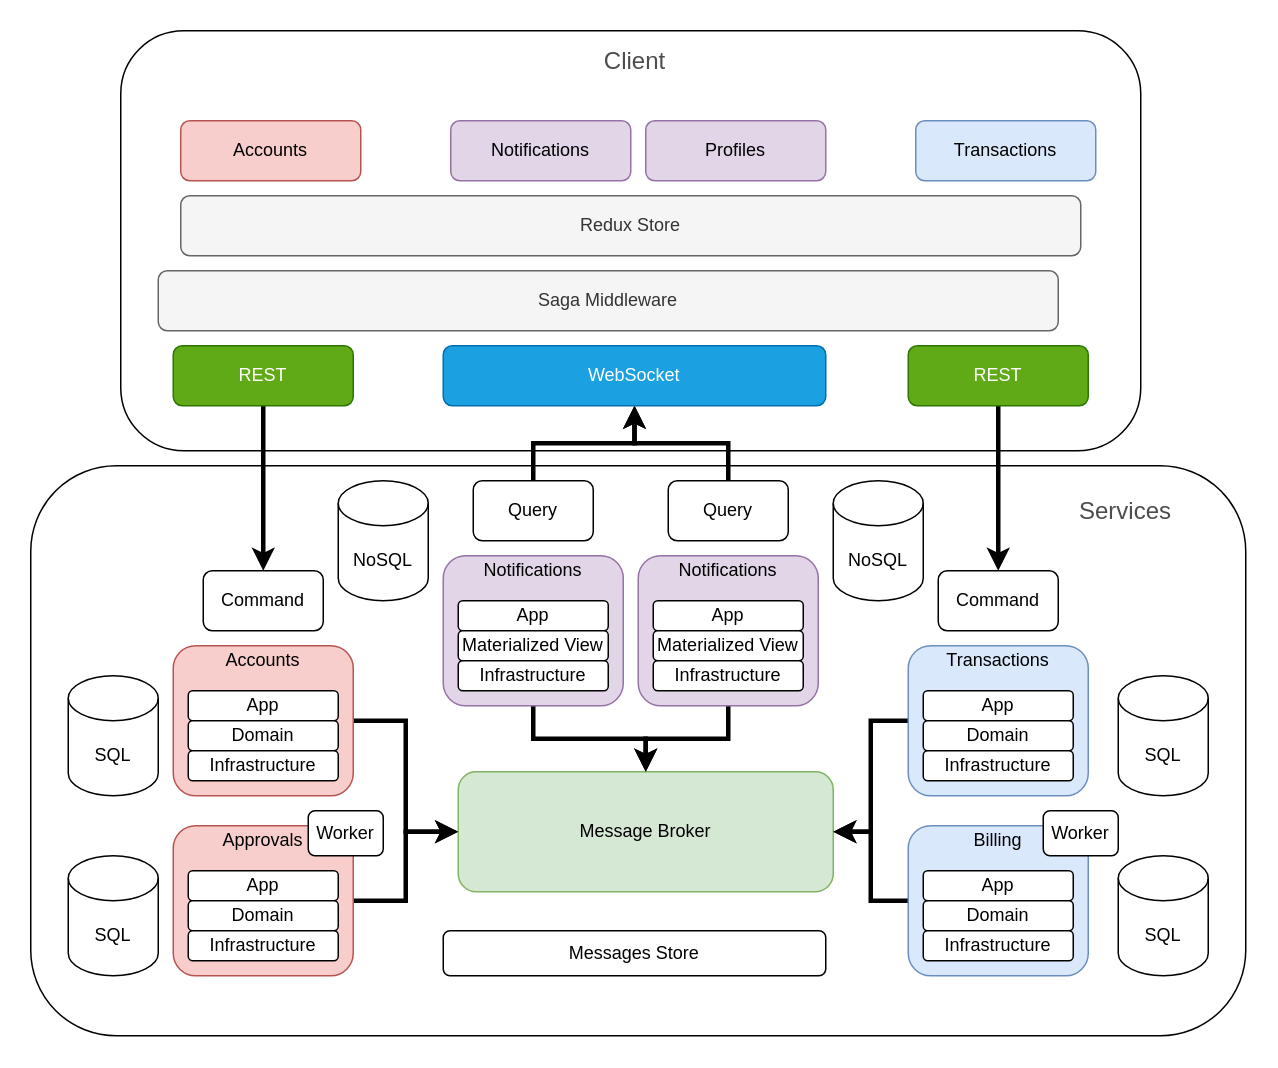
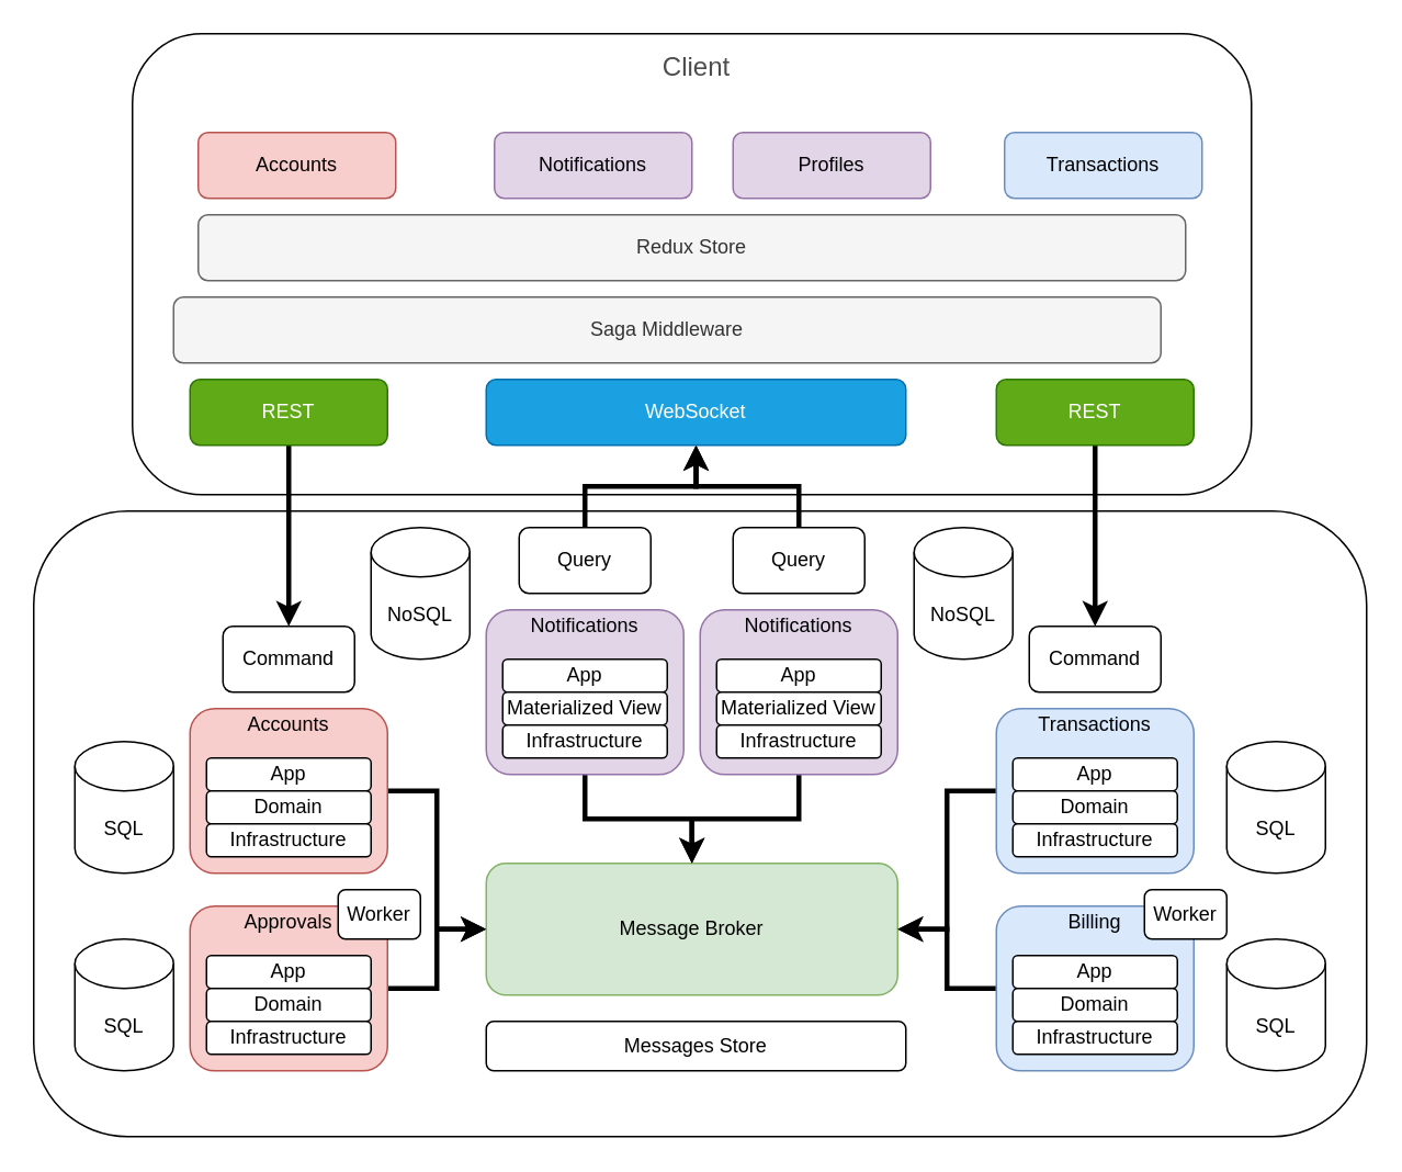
  <mxCell id="0" />
  <mxCell id="1" parent="0" />
  <mxCell id="2" value="" style="rounded=1;whiteSpace=wrap;html=1;" vertex="1" parent="1"><mxGeometry x="20" y="310" width="810" height="380" as="geometry" /></mxCell>
  <mxCell id="3" value="" style="rounded=1;whiteSpace=wrap;html=1;" vertex="1" parent="1"><mxGeometry x="80" y="20" width="680" height="280" as="geometry" /></mxCell>
  <mxCell id="4" style="edgeStyle=orthogonalEdgeStyle;rounded=0;orthogonalLoop=1;jettySize=auto;html=1;entryX=0;entryY=0.5;entryDx=0;entryDy=0;strokeWidth=3;" edge="1" parent="1" source="5" target="6"><mxGeometry relative="1" as="geometry" /></mxCell>
  <mxCell id="5" value="" style="rounded=1;whiteSpace=wrap;html=1;fillColor=#f8cecc;strokeColor=#b85450;" vertex="1" parent="1"><mxGeometry x="115" y="430" width="120" height="100" as="geometry" /></mxCell>
- <mxCell id="6" value="Message Broker" style="rounded=1;whiteSpace=wrap;html=1;fillColor=#d5e8d4;strokeColor=#82b366;" vertex="1" parent="1"><mxGeometry x="305" y="514" width="250" height="80" as="geometry" /></mxCell>
+ <mxCell id="6" value="Message Broker" style="rounded=1;whiteSpace=wrap;html=1;fillColor=#d5e8d4;strokeColor=#82b366;" vertex="1" parent="1"><mxGeometry x="295" y="524" width="250" height="80" as="geometry" /></mxCell>
  <mxCell id="7" value="Command" style="rounded=1;whiteSpace=wrap;html=1;" vertex="1" parent="1"><mxGeometry x="135" y="380" width="80" height="40" as="geometry" /></mxCell>
  <mxCell id="8" style="edgeStyle=orthogonalEdgeStyle;rounded=0;orthogonalLoop=1;jettySize=auto;html=1;entryX=0.5;entryY=1;entryDx=0;entryDy=0;strokeWidth=3;" edge="1" parent="1" source="9" target="57"><mxGeometry relative="1" as="geometry" /></mxCell>
  <mxCell id="9" value="Query" style="rounded=1;whiteSpace=wrap;html=1;" vertex="1" parent="1"><mxGeometry x="315" y="320" width="80" height="40" as="geometry" /></mxCell>
  <mxCell id="10" value="App" style="rounded=1;whiteSpace=wrap;html=1;" vertex="1" parent="1"><mxGeometry x="125" y="460" width="100" height="20" as="geometry" /></mxCell>
  <mxCell id="11" value="Domain" style="rounded=1;whiteSpace=wrap;html=1;" vertex="1" parent="1"><mxGeometry x="125" y="480" width="100" height="20" as="geometry" /></mxCell>
  <mxCell id="12" value="Infrastructure" style="rounded=1;whiteSpace=wrap;html=1;" vertex="1" parent="1"><mxGeometry x="125" y="500" width="100" height="20" as="geometry" /></mxCell>
  <mxCell id="13" value="Accounts" style="text;html=1;strokeColor=none;fillColor=none;align=center;verticalAlign=middle;whiteSpace=wrap;rounded=0;" vertex="1" parent="1"><mxGeometry x="140" y="430" width="70" height="20" as="geometry" /></mxCell>
  <mxCell id="14" value="SQL" style="shape=cylinder3;whiteSpace=wrap;html=1;boundedLbl=1;backgroundOutline=1;size=15;" vertex="1" parent="1"><mxGeometry x="45" y="450" width="60" height="80" as="geometry" /></mxCell>
  <mxCell id="15" style="edgeStyle=orthogonalEdgeStyle;rounded=0;orthogonalLoop=1;jettySize=auto;html=1;exitX=0.5;exitY=1;exitDx=0;exitDy=0;entryX=0.5;entryY=0;entryDx=0;entryDy=0;strokeWidth=3;" edge="1" parent="1" source="16" target="6"><mxGeometry relative="1" as="geometry" /></mxCell>
  <mxCell id="16" value="" style="rounded=1;whiteSpace=wrap;html=1;fillColor=#e1d5e7;strokeColor=#9673a6;" vertex="1" parent="1"><mxGeometry x="295" y="370" width="120" height="100" as="geometry" /></mxCell>
  <mxCell id="17" value="App" style="rounded=1;whiteSpace=wrap;html=1;" vertex="1" parent="1"><mxGeometry x="305" y="400" width="100" height="20" as="geometry" /></mxCell>
  <mxCell id="18" value="Materialized View" style="rounded=1;whiteSpace=wrap;html=1;" vertex="1" parent="1"><mxGeometry x="305" y="420" width="100" height="20" as="geometry" /></mxCell>
  <mxCell id="19" value="Infrastructure" style="rounded=1;whiteSpace=wrap;html=1;" vertex="1" parent="1"><mxGeometry x="305" y="440" width="100" height="20" as="geometry" /></mxCell>
  <mxCell id="20" value="Notifications" style="text;html=1;strokeColor=none;fillColor=none;align=center;verticalAlign=middle;whiteSpace=wrap;rounded=0;" vertex="1" parent="1"><mxGeometry x="320" y="370" width="70" height="20" as="geometry" /></mxCell>
  <mxCell id="21" value="NoSQL" style="shape=cylinder3;whiteSpace=wrap;html=1;boundedLbl=1;backgroundOutline=1;size=15;" vertex="1" parent="1"><mxGeometry x="225" y="320" width="60" height="80" as="geometry" /></mxCell>
  <mxCell id="22" style="edgeStyle=orthogonalEdgeStyle;rounded=0;orthogonalLoop=1;jettySize=auto;html=1;entryX=0;entryY=0.5;entryDx=0;entryDy=0;strokeWidth=3;" edge="1" parent="1" source="23" target="6"><mxGeometry relative="1" as="geometry" /></mxCell>
  <mxCell id="23" value="" style="rounded=1;whiteSpace=wrap;html=1;fillColor=#f8cecc;strokeColor=#b85450;" vertex="1" parent="1"><mxGeometry x="115" y="550" width="120" height="100" as="geometry" /></mxCell>
  <mxCell id="24" value="App" style="rounded=1;whiteSpace=wrap;html=1;" vertex="1" parent="1"><mxGeometry x="125" y="580" width="100" height="20" as="geometry" /></mxCell>
  <mxCell id="25" value="Domain" style="rounded=1;whiteSpace=wrap;html=1;" vertex="1" parent="1"><mxGeometry x="125" y="600" width="100" height="20" as="geometry" /></mxCell>
  <mxCell id="26" value="Infrastructure" style="rounded=1;whiteSpace=wrap;html=1;" vertex="1" parent="1"><mxGeometry x="125" y="620" width="100" height="20" as="geometry" /></mxCell>
  <mxCell id="27" value="Approvals" style="text;html=1;strokeColor=none;fillColor=none;align=center;verticalAlign=middle;whiteSpace=wrap;rounded=0;" vertex="1" parent="1"><mxGeometry x="140" y="550" width="70" height="20" as="geometry" /></mxCell>
  <mxCell id="28" value="SQL" style="shape=cylinder3;whiteSpace=wrap;html=1;boundedLbl=1;backgroundOutline=1;size=15;" vertex="1" parent="1"><mxGeometry x="45" y="570" width="60" height="80" as="geometry" /></mxCell>
  <mxCell id="29" value="Worker" style="rounded=1;whiteSpace=wrap;html=1;" vertex="1" parent="1"><mxGeometry x="205" y="540" width="50" height="30" as="geometry" /></mxCell>
  <mxCell id="30" style="edgeStyle=orthogonalEdgeStyle;rounded=0;orthogonalLoop=1;jettySize=auto;html=1;entryX=1;entryY=0.5;entryDx=0;entryDy=0;strokeWidth=3;" edge="1" parent="1" source="31" target="6"><mxGeometry relative="1" as="geometry" /></mxCell>
  <mxCell id="31" value="" style="rounded=1;whiteSpace=wrap;html=1;fillColor=#dae8fc;strokeColor=#6c8ebf;" vertex="1" parent="1"><mxGeometry x="605" y="430" width="120" height="100" as="geometry" /></mxCell>
  <mxCell id="32" value="Command" style="rounded=1;whiteSpace=wrap;html=1;" vertex="1" parent="1"><mxGeometry x="625" y="380" width="80" height="40" as="geometry" /></mxCell>
  <mxCell id="33" value="App" style="rounded=1;whiteSpace=wrap;html=1;" vertex="1" parent="1"><mxGeometry x="615" y="460" width="100" height="20" as="geometry" /></mxCell>
  <mxCell id="34" value="Domain" style="rounded=1;whiteSpace=wrap;html=1;" vertex="1" parent="1"><mxGeometry x="615" y="480" width="100" height="20" as="geometry" /></mxCell>
  <mxCell id="35" value="Infrastructure" style="rounded=1;whiteSpace=wrap;html=1;" vertex="1" parent="1"><mxGeometry x="615" y="500" width="100" height="20" as="geometry" /></mxCell>
  <mxCell id="36" value="Transactions" style="text;html=1;strokeColor=none;fillColor=none;align=center;verticalAlign=middle;whiteSpace=wrap;rounded=0;" vertex="1" parent="1"><mxGeometry x="630" y="430" width="70" height="20" as="geometry" /></mxCell>
  <mxCell id="37" value="SQL" style="shape=cylinder3;whiteSpace=wrap;html=1;boundedLbl=1;backgroundOutline=1;size=15;" vertex="1" parent="1"><mxGeometry x="745" y="450" width="60" height="80" as="geometry" /></mxCell>
  <mxCell id="38" style="edgeStyle=orthogonalEdgeStyle;rounded=0;orthogonalLoop=1;jettySize=auto;html=1;entryX=1;entryY=0.5;entryDx=0;entryDy=0;strokeWidth=3;" edge="1" parent="1" source="39" target="6"><mxGeometry relative="1" as="geometry" /></mxCell>
  <mxCell id="39" value="" style="rounded=1;whiteSpace=wrap;html=1;fillColor=#dae8fc;strokeColor=#6c8ebf;" vertex="1" parent="1"><mxGeometry x="605" y="550" width="120" height="100" as="geometry" /></mxCell>
  <mxCell id="40" value="App" style="rounded=1;whiteSpace=wrap;html=1;" vertex="1" parent="1"><mxGeometry x="615" y="580" width="100" height="20" as="geometry" /></mxCell>
  <mxCell id="41" value="Domain" style="rounded=1;whiteSpace=wrap;html=1;" vertex="1" parent="1"><mxGeometry x="615" y="600" width="100" height="20" as="geometry" /></mxCell>
  <mxCell id="42" value="Infrastructure" style="rounded=1;whiteSpace=wrap;html=1;" vertex="1" parent="1"><mxGeometry x="615" y="620" width="100" height="20" as="geometry" /></mxCell>
  <mxCell id="43" value="Billing" style="text;html=1;strokeColor=none;fillColor=none;align=center;verticalAlign=middle;whiteSpace=wrap;rounded=0;" vertex="1" parent="1"><mxGeometry x="630" y="550" width="70" height="20" as="geometry" /></mxCell>
  <mxCell id="44" value="SQL" style="shape=cylinder3;whiteSpace=wrap;html=1;boundedLbl=1;backgroundOutline=1;size=15;" vertex="1" parent="1"><mxGeometry x="745" y="570" width="60" height="80" as="geometry" /></mxCell>
  <mxCell id="45" value="Worker" style="rounded=1;whiteSpace=wrap;html=1;" vertex="1" parent="1"><mxGeometry x="695" y="540" width="50" height="30" as="geometry" /></mxCell>
  <mxCell id="46" style="edgeStyle=orthogonalEdgeStyle;rounded=0;orthogonalLoop=1;jettySize=auto;html=1;exitX=0.5;exitY=0;exitDx=0;exitDy=0;entryX=0.5;entryY=1;entryDx=0;entryDy=0;strokeWidth=3;" edge="1" parent="1" source="47" target="57"><mxGeometry relative="1" as="geometry" /></mxCell>
  <mxCell id="47" value="Query" style="rounded=1;whiteSpace=wrap;html=1;" vertex="1" parent="1"><mxGeometry x="445" y="320" width="80" height="40" as="geometry" /></mxCell>
  <mxCell id="48" style="edgeStyle=orthogonalEdgeStyle;rounded=0;orthogonalLoop=1;jettySize=auto;html=1;exitX=0.5;exitY=1;exitDx=0;exitDy=0;entryX=0.5;entryY=0;entryDx=0;entryDy=0;strokeWidth=3;" edge="1" parent="1" source="49" target="6"><mxGeometry relative="1" as="geometry" /></mxCell>
  <mxCell id="49" value="" style="rounded=1;whiteSpace=wrap;html=1;fillColor=#e1d5e7;strokeColor=#9673a6;" vertex="1" parent="1"><mxGeometry x="425" y="370" width="120" height="100" as="geometry" /></mxCell>
  <mxCell id="50" value="App" style="rounded=1;whiteSpace=wrap;html=1;" vertex="1" parent="1"><mxGeometry x="435" y="400" width="100" height="20" as="geometry" /></mxCell>
  <mxCell id="51" value="Materialized View" style="rounded=1;whiteSpace=wrap;html=1;" vertex="1" parent="1"><mxGeometry x="435" y="420" width="100" height="20" as="geometry" /></mxCell>
  <mxCell id="52" value="Infrastructure" style="rounded=1;whiteSpace=wrap;html=1;" vertex="1" parent="1"><mxGeometry x="435" y="440" width="100" height="20" as="geometry" /></mxCell>
  <mxCell id="53" value="Notifications" style="text;html=1;strokeColor=none;fillColor=none;align=center;verticalAlign=middle;whiteSpace=wrap;rounded=0;" vertex="1" parent="1"><mxGeometry x="450" y="370" width="70" height="20" as="geometry" /></mxCell>
  <mxCell id="54" value="NoSQL" style="shape=cylinder3;whiteSpace=wrap;html=1;boundedLbl=1;backgroundOutline=1;size=15;" vertex="1" parent="1"><mxGeometry x="555" y="320" width="60" height="80" as="geometry" /></mxCell>
  <mxCell id="55" style="edgeStyle=orthogonalEdgeStyle;rounded=0;orthogonalLoop=1;jettySize=auto;html=1;entryX=0.5;entryY=0;entryDx=0;entryDy=0;strokeWidth=3;" edge="1" parent="1" source="56" target="7"><mxGeometry relative="1" as="geometry" /></mxCell>
  <mxCell id="56" value="REST" style="rounded=1;whiteSpace=wrap;html=1;fillColor=#60a917;strokeColor=#2D7600;fontColor=#ffffff;" vertex="1" parent="1"><mxGeometry x="115" y="230" width="120" height="40" as="geometry" /></mxCell>
  <mxCell id="57" value="WebSocket" style="rounded=1;whiteSpace=wrap;html=1;fillColor=#1ba1e2;strokeColor=#006EAF;fontColor=#ffffff;" vertex="1" parent="1"><mxGeometry x="295" y="230" width="255" height="40" as="geometry" /></mxCell>
  <mxCell id="58" style="edgeStyle=orthogonalEdgeStyle;rounded=0;orthogonalLoop=1;jettySize=auto;html=1;entryX=0.5;entryY=0;entryDx=0;entryDy=0;strokeWidth=3;" edge="1" parent="1" source="59" target="32"><mxGeometry relative="1" as="geometry" /></mxCell>
  <mxCell id="59" value="REST" style="rounded=1;whiteSpace=wrap;html=1;fillColor=#60a917;strokeColor=#2D7600;fontColor=#ffffff;" vertex="1" parent="1"><mxGeometry x="605" y="230" width="120" height="40" as="geometry" /></mxCell>
  <mxCell id="60" value="Notifications" style="rounded=1;whiteSpace=wrap;html=1;fillColor=#e1d5e7;strokeColor=#9673a6;" vertex="1" parent="1"><mxGeometry x="300" y="80" width="120" height="40" as="geometry" /></mxCell>
- <mxCell id="61" value="Profiles" style="rounded=1;whiteSpace=wrap;html=1;fillColor=#e1d5e7;strokeColor=#9673a6;" vertex="1" parent="1"><mxGeometry x="430" y="80" width="120" height="40" as="geometry" /></mxCell>
+ <mxCell id="61" value="Profiles" style="rounded=1;whiteSpace=wrap;html=1;fillColor=#e1d5e7;strokeColor=#9673a6;" vertex="1" parent="1"><mxGeometry x="445" y="80" width="120" height="40" as="geometry" /></mxCell>
  <mxCell id="62" value="Accounts" style="rounded=1;whiteSpace=wrap;html=1;fillColor=#f8cecc;strokeColor=#b85450;" vertex="1" parent="1"><mxGeometry x="120" y="80" width="120" height="40" as="geometry" /></mxCell>
  <mxCell id="63" value="Transactions" style="rounded=1;whiteSpace=wrap;html=1;fillColor=#dae8fc;strokeColor=#6c8ebf;" vertex="1" parent="1"><mxGeometry x="610" y="80" width="120" height="40" as="geometry" /></mxCell>
  <mxCell id="64" value="Messages Store" style="rounded=1;whiteSpace=wrap;html=1;" vertex="1" parent="1"><mxGeometry x="295" y="620" width="255" height="30" as="geometry" /></mxCell>
  <mxCell id="65" value="Saga Middleware" style="rounded=1;whiteSpace=wrap;html=1;fillColor=#f5f5f5;strokeColor=#666666;fontColor=#333333;" vertex="1" parent="1"><mxGeometry x="105" y="180" width="600" height="40" as="geometry" /></mxCell>
  <mxCell id="66" value="Redux Store" style="rounded=1;whiteSpace=wrap;html=1;fillColor=#f5f5f5;strokeColor=#666666;fontColor=#333333;" vertex="1" parent="1"><mxGeometry x="120" y="130" width="600" height="40" as="geometry" /></mxCell>
  <mxCell id="67" value="&lt;font style=&quot;font-size: 16px&quot; color=&quot;#4d4d4d&quot;&gt;Client&lt;/font&gt;" style="text;html=1;strokeColor=none;fillColor=none;align=center;verticalAlign=middle;whiteSpace=wrap;rounded=0;" vertex="1" parent="1"><mxGeometry x="387.5" y="30" width="70" height="20" as="geometry" /></mxCell>
- <mxCell id="68" value="&lt;font style=&quot;font-size: 16px&quot; color=&quot;#4d4d4d&quot;&gt;Services&lt;/font&gt;" style="text;html=1;strokeColor=none;fillColor=none;align=center;verticalAlign=middle;whiteSpace=wrap;rounded=0;" vertex="1" parent="1"><mxGeometry x="715" y="330" width="70" height="20" as="geometry" /></mxCell>
